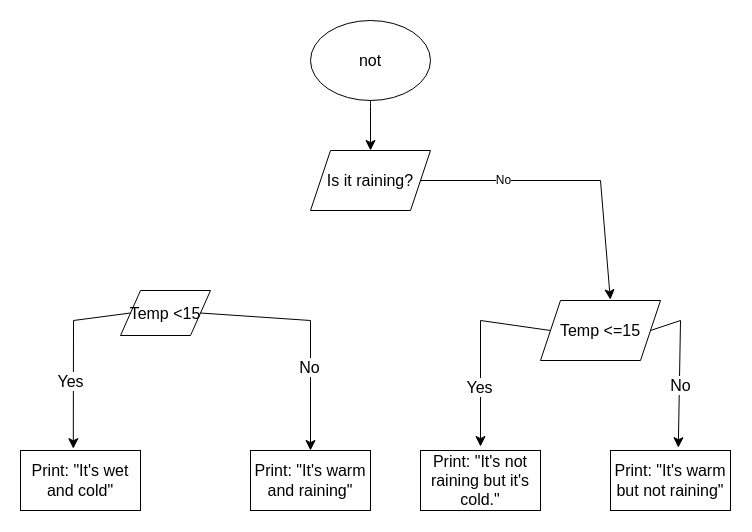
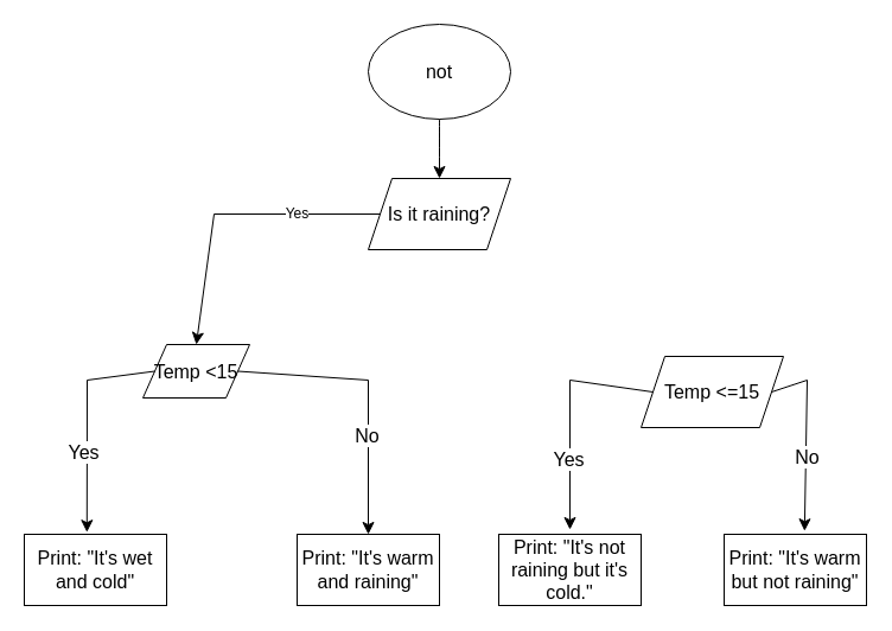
  <mxCell id="0" />
  <mxCell id="1" parent="0" />
  <mxCell id="2" value="not" style="ellipse;whiteSpace=wrap;html=1;fontSize=16;" vertex="1" parent="1"><mxGeometry x="310" y="20" width="120" height="80" as="geometry" /></mxCell>
  <mxCell id="3" value="" style="endArrow=classic;html=1;rounded=0;fontSize=12;startSize=8;endSize=8;curved=1;exitX=0.5;exitY=1;exitDx=0;exitDy=0;" edge="1" parent="1" source="2"><mxGeometry width="50" height="50" relative="1" as="geometry"><mxPoint x="400" y="500" as="sourcePoint" /><mxPoint x="370" y="150" as="targetPoint" /></mxGeometry></mxCell>
  <mxCell id="4" value="Is it raining?" style="shape=parallelogram;perimeter=parallelogramPerimeter;whiteSpace=wrap;html=1;fixedSize=1;fontSize=16;" vertex="1" parent="1"><mxGeometry x="310" y="150" width="120" height="60" as="geometry" /></mxCell>
- <mxCell id="5" value="No" style="endArrow=classic;html=1;rounded=0;fontSize=12;startSize=8;endSize=8;exitX=1;exitY=0.5;exitDx=0;exitDy=0;entryX=0.582;entryY=-0.013;entryDx=0;entryDy=0;entryPerimeter=0;" edge="1" parent="1" source="4" target="8"><mxGeometry x="-0.447" width="50" height="50" relative="1" as="geometry"><mxPoint x="420" y="190" as="sourcePoint" /><mxPoint x="540" y="180" as="targetPoint" /><Array as="points"><mxPoint x="600" y="180" /></Array><mxPoint as="offset" /></mxGeometry></mxCell>
+ <mxCell id="6" value="Yes" style="endArrow=classic;html=1;rounded=0;fontSize=12;startSize=8;endSize=8;exitX=0;exitY=0.5;exitDx=0;exitDy=0;entryX=0.5;entryY=0;entryDx=0;entryDy=0;" edge="1" parent="1" source="4" target="7"><mxGeometry x="-0.44" width="50" height="50" relative="1" as="geometry"><mxPoint x="430" y="190" as="sourcePoint" /><mxPoint x="370" y="330" as="targetPoint" /><Array as="points"><mxPoint x="180" y="180" /></Array><mxPoint as="offset" /></mxGeometry></mxCell>
  <mxCell id="7" value="Temp &amp;lt;15" style="shape=parallelogram;perimeter=parallelogramPerimeter;whiteSpace=wrap;html=1;fixedSize=1;fontSize=16;" vertex="1" parent="1"><mxGeometry x="120" y="290" width="90" height="45" as="geometry" /></mxCell>
  <mxCell id="8" value="Temp &amp;lt;=15" style="shape=parallelogram;perimeter=parallelogramPerimeter;whiteSpace=wrap;html=1;fixedSize=1;fontSize=16;" vertex="1" parent="1"><mxGeometry x="540" y="300" width="120" height="60" as="geometry" /></mxCell>
  <mxCell id="9" value="" style="endArrow=classic;html=1;rounded=0;fontSize=12;startSize=8;endSize=8;exitX=0;exitY=0.5;exitDx=0;exitDy=0;entryX=0.44;entryY=-0.03;entryDx=0;entryDy=0;entryPerimeter=0;" edge="1" parent="1" source="7" target="14"><mxGeometry width="50" height="50" relative="1" as="geometry"><mxPoint x="280" y="410" as="sourcePoint" /><mxPoint x="40" y="320" as="targetPoint" /><Array as="points"><mxPoint x="73" y="320" /></Array></mxGeometry></mxCell>
  <mxCell id="10" value="Yes" style="edgeLabel;html=1;align=center;verticalAlign=middle;resizable=0;points=[];fontSize=16;" vertex="1" connectable="0" parent="9"><mxGeometry x="-0.12" relative="1" as="geometry"><mxPoint x="-3" y="36" as="offset" /></mxGeometry></mxCell>
  <mxCell id="11" value="" style="endArrow=classic;html=1;rounded=0;fontSize=12;startSize=8;endSize=8;exitX=1;exitY=0.5;exitDx=0;exitDy=0;entryX=0.5;entryY=0;entryDx=0;entryDy=0;" edge="1" parent="1" source="7" target="13"><mxGeometry width="50" height="50" relative="1" as="geometry"><mxPoint x="280" y="410" as="sourcePoint" /><mxPoint x="330" y="320" as="targetPoint" /><Array as="points"><mxPoint x="310" y="320" /></Array></mxGeometry></mxCell>
  <mxCell id="12" value="No" style="edgeLabel;html=1;align=center;verticalAlign=middle;resizable=0;points=[];fontSize=16;" vertex="1" connectable="0" parent="11"><mxGeometry x="-0.104" y="-1" relative="1" as="geometry"><mxPoint x="1" y="46" as="offset" /></mxGeometry></mxCell>
  <mxCell id="13" value="Print: &quot;It's warm and raining&quot;" style="rounded=0;whiteSpace=wrap;html=1;fontSize=16;" vertex="1" parent="1"><mxGeometry x="250" y="450" width="120" height="60" as="geometry" /></mxCell>
  <mxCell id="14" value="Print: &quot;It's wet and cold&quot;" style="rounded=0;whiteSpace=wrap;html=1;fontSize=16;" vertex="1" parent="1"><mxGeometry x="20" y="450" width="120" height="60" as="geometry" /></mxCell>
  <mxCell id="15" value="" style="endArrow=classic;html=1;rounded=0;fontSize=12;startSize=8;endSize=8;entryX=0.565;entryY=-0.047;entryDx=0;entryDy=0;entryPerimeter=0;exitX=1;exitY=0.5;exitDx=0;exitDy=0;" edge="1" parent="1" source="8" target="17"><mxGeometry width="50" height="50" relative="1" as="geometry"><mxPoint x="700" y="320" as="sourcePoint" /><mxPoint x="710" y="320" as="targetPoint" /><Array as="points"><mxPoint x="680" y="320" /></Array></mxGeometry></mxCell>
  <mxCell id="16" value="No" style="edgeLabel;html=1;align=center;verticalAlign=middle;resizable=0;points=[];fontSize=16;" vertex="1" connectable="0" parent="15"><mxGeometry x="-0.177" relative="1" as="geometry"><mxPoint y="31" as="offset" /></mxGeometry></mxCell>
  <mxCell id="17" value="Print: &quot;It's warm but not raining&quot;" style="rounded=0;whiteSpace=wrap;html=1;fontSize=16;" vertex="1" parent="1"><mxGeometry x="610" y="450" width="120" height="60" as="geometry" /></mxCell>
  <mxCell id="18" value="" style="endArrow=classic;html=1;rounded=0;fontSize=12;startSize=8;endSize=8;exitX=0;exitY=0.5;exitDx=0;exitDy=0;" edge="1" parent="1" source="8"><mxGeometry width="50" height="50" relative="1" as="geometry"><mxPoint x="489.5" y="270" as="sourcePoint" /><mxPoint x="480" y="446" as="targetPoint" /><Array as="points"><mxPoint x="480" y="320" /></Array></mxGeometry></mxCell>
  <mxCell id="19" value="Yes" style="edgeLabel;html=1;align=center;verticalAlign=middle;resizable=0;points=[];fontSize=16;" vertex="1" connectable="0" parent="18"><mxGeometry x="0.389" y="-2" relative="1" as="geometry"><mxPoint as="offset" /></mxGeometry></mxCell>
  <mxCell id="20" value="Print: &quot;It's not raining but it's cold.&quot;" style="rounded=0;whiteSpace=wrap;html=1;fontSize=16;" vertex="1" parent="1"><mxGeometry x="420" y="450" width="120" height="60" as="geometry" /></mxCell>
